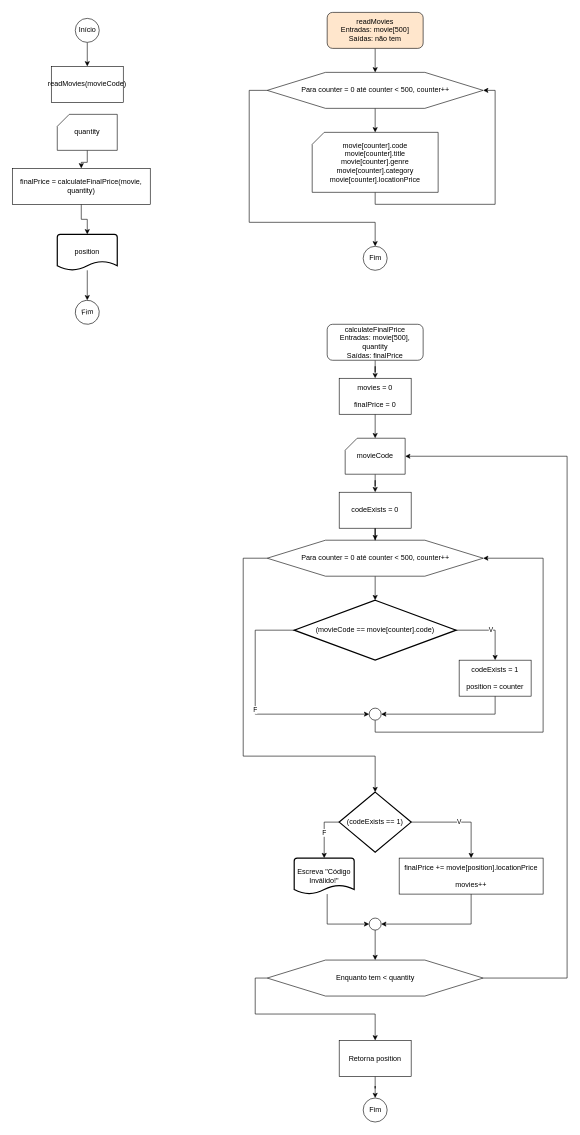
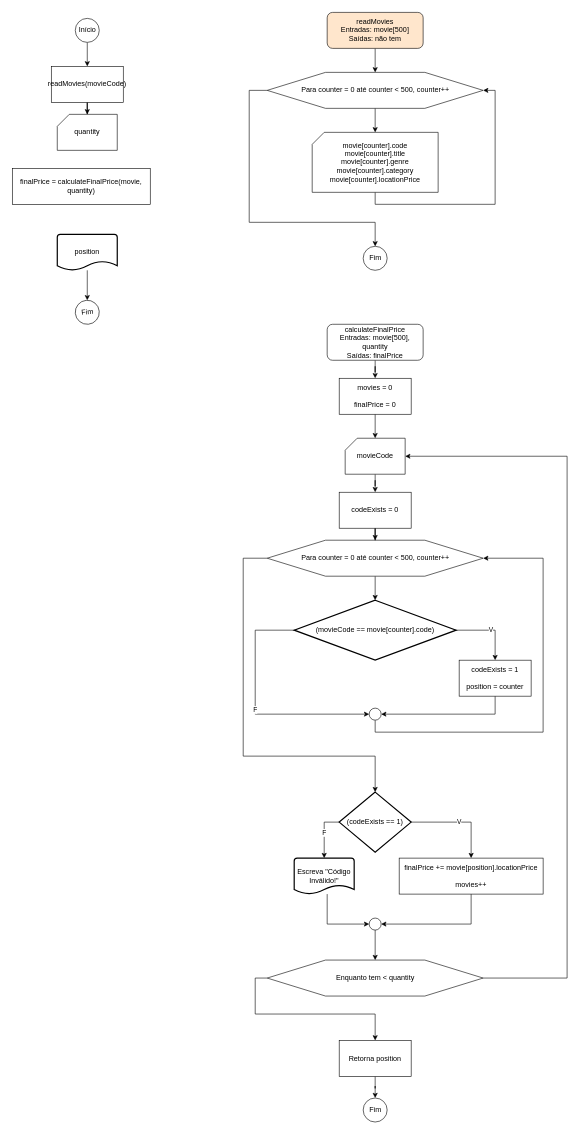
  <mxCell id="0" />
  <mxCell id="1" parent="0" />
  <mxCell id="2" value="" style="edgeStyle=orthogonalEdgeStyle;rounded=0;orthogonalLoop=1;jettySize=auto;html=1;" edge="1" parent="1" source="3" target="5"><mxGeometry relative="1" as="geometry" /></mxCell>
  <mxCell id="3" value="Início" style="verticalLabelPosition=middle;verticalAlign=middle;html=1;shape=mxgraph.flowchart.on-page_reference;labelPosition=center;align=center;" vertex="1" parent="1"><mxGeometry x="125" y="30" width="40" height="40" as="geometry" /></mxCell>
+ <mxCell id="4" value="" style="edgeStyle=orthogonalEdgeStyle;rounded=0;orthogonalLoop=1;jettySize=auto;html=1;" edge="1" parent="1" source="5" target="22"><mxGeometry relative="1" as="geometry" /></mxCell>
  <mxCell id="5" value="readMovies(movieCode)" style="rounded=0;whiteSpace=wrap;html=1;" vertex="1" parent="1"><mxGeometry x="85" y="110" width="120" height="60" as="geometry" /></mxCell>
- <mxCell id="6" value="" style="edgeStyle=orthogonalEdgeStyle;rounded=0;orthogonalLoop=1;jettySize=auto;html=1;" edge="1" parent="1" source="7" target="10"><mxGeometry relative="1" as="geometry" /></mxCell>
  <mxCell id="7" value="finalPrice = calculateFinalPrice(movie, quantity)" style="rounded=0;whiteSpace=wrap;html=1;" vertex="1" parent="1"><mxGeometry x="20" y="280" width="230" height="60" as="geometry" /></mxCell>
  <mxCell id="8" value="Fim" style="verticalLabelPosition=middle;verticalAlign=middle;html=1;shape=mxgraph.flowchart.on-page_reference;labelPosition=center;align=center;rotation=-5;" vertex="1" parent="1"><mxGeometry x="125" y="500" width="40" height="40" as="geometry" /></mxCell>
  <mxCell id="9" value="" style="edgeStyle=orthogonalEdgeStyle;rounded=0;orthogonalLoop=1;jettySize=auto;html=1;" edge="1" parent="1" source="10" target="8"><mxGeometry relative="1" as="geometry" /></mxCell>
  <mxCell id="10" value="position" style="strokeWidth=2;html=1;shape=mxgraph.flowchart.document2;whiteSpace=wrap;size=0.25;" vertex="1" parent="1"><mxGeometry x="95" y="390" width="100" height="60" as="geometry" /></mxCell>
  <mxCell id="11" value="" style="edgeStyle=orthogonalEdgeStyle;rounded=0;orthogonalLoop=1;jettySize=auto;html=1;" edge="1" parent="1" source="12" target="15"><mxGeometry relative="1" as="geometry" /></mxCell>
  <mxCell id="12" value="readMovies&lt;br&gt;Entradas: movie[500]&lt;br&gt;Saídas: não tem" style="rounded=1;whiteSpace=wrap;html=1;fillColor=#ffe6cc;" vertex="1" parent="1"><mxGeometry x="545" y="20" width="160" height="60" as="geometry" /></mxCell>
  <mxCell id="13" value="" style="edgeStyle=orthogonalEdgeStyle;rounded=0;orthogonalLoop=1;jettySize=auto;html=1;" edge="1" parent="1" source="15" target="17"><mxGeometry relative="1" as="geometry" /></mxCell>
  <mxCell id="14" style="edgeStyle=orthogonalEdgeStyle;rounded=0;orthogonalLoop=1;jettySize=auto;html=1;entryX=0.5;entryY=0;entryDx=0;entryDy=0;entryPerimeter=0;" edge="1" parent="1" source="15" target="18"><mxGeometry relative="1" as="geometry"><Array as="points"><mxPoint x="415" y="150" /><mxPoint x="415" y="370" /><mxPoint x="625" y="370" /></Array></mxGeometry></mxCell>
  <mxCell id="15" value="Para counter = 0 até counter &amp;lt; 500, counter++" style="verticalLabelPosition=middle;verticalAlign=middle;html=1;shape=hexagon;perimeter=hexagonPerimeter2;arcSize=6;size=0.27;labelPosition=center;align=center;" vertex="1" parent="1"><mxGeometry x="445" y="120" width="360" height="60" as="geometry" /></mxCell>
  <mxCell id="16" style="edgeStyle=orthogonalEdgeStyle;rounded=0;orthogonalLoop=1;jettySize=auto;html=1;entryX=1;entryY=0.5;entryDx=0;entryDy=0;" edge="1" parent="1" source="17" target="15"><mxGeometry relative="1" as="geometry"><Array as="points"><mxPoint x="625" y="340" /><mxPoint x="825" y="340" /><mxPoint x="825" y="150" /></Array></mxGeometry></mxCell>
  <mxCell id="17" value="movie[counter].code&lt;br&gt;movie[counter].title&lt;br&gt;movie[counter].genre&lt;br&gt;movie[counter].category&lt;br&gt;movie[counter].locationPrice" style="verticalLabelPosition=middle;verticalAlign=middle;html=1;shape=card;whiteSpace=wrap;size=20;arcSize=12;labelPosition=center;align=center;" vertex="1" parent="1"><mxGeometry x="520" y="220" width="210" height="100" as="geometry" /></mxCell>
  <mxCell id="18" value="Fim" style="verticalLabelPosition=middle;verticalAlign=middle;html=1;shape=mxgraph.flowchart.on-page_reference;labelPosition=center;align=center;" vertex="1" parent="1"><mxGeometry x="605" y="410" width="40" height="40" as="geometry" /></mxCell>
  <mxCell id="19" value="" style="edgeStyle=orthogonalEdgeStyle;rounded=0;orthogonalLoop=1;jettySize=auto;html=1;" edge="1" parent="1" source="20" target="29"><mxGeometry relative="1" as="geometry" /></mxCell>
  <mxCell id="20" value="calculateFinalPrice&lt;br&gt;Entradas: movie[500], quantity&lt;br&gt;Saídas: finalPrice" style="rounded=1;whiteSpace=wrap;html=1;" vertex="1" parent="1"><mxGeometry x="545" y="540" width="160" height="60" as="geometry" /></mxCell>
- <mxCell id="21" value="" style="edgeStyle=orthogonalEdgeStyle;rounded=0;orthogonalLoop=1;jettySize=auto;html=1;" edge="1" parent="1" source="22" target="7"><mxGeometry relative="1" as="geometry" /></mxCell>
  <mxCell id="22" value="quantity" style="verticalLabelPosition=middle;verticalAlign=middle;html=1;shape=card;whiteSpace=wrap;size=20;arcSize=12;labelPosition=center;align=center;" vertex="1" parent="1"><mxGeometry x="95" y="190" width="100" height="60" as="geometry" /></mxCell>
  <mxCell id="23" style="edgeStyle=orthogonalEdgeStyle;rounded=0;orthogonalLoop=1;jettySize=auto;html=1;entryX=1;entryY=0.5;entryDx=0;entryDy=0;entryPerimeter=0;" edge="1" parent="1" source="25" target="27"><mxGeometry relative="1" as="geometry"><Array as="points"><mxPoint x="945" y="1630" /><mxPoint x="945" y="760" /></Array></mxGeometry></mxCell>
  <mxCell id="24" style="edgeStyle=orthogonalEdgeStyle;rounded=0;orthogonalLoop=1;jettySize=auto;html=1;" edge="1" parent="1" source="25" target="52"><mxGeometry relative="1" as="geometry"><Array as="points"><mxPoint x="425" y="1630" /><mxPoint x="425" y="1690" /><mxPoint x="625" y="1690" /></Array></mxGeometry></mxCell>
  <mxCell id="25" value="Enquanto tem &amp;lt; quantity" style="verticalLabelPosition=middle;verticalAlign=middle;html=1;shape=hexagon;perimeter=hexagonPerimeter2;arcSize=6;size=0.27;labelPosition=center;align=center;" vertex="1" parent="1"><mxGeometry x="445" y="1600" width="360" height="60" as="geometry" /></mxCell>
  <mxCell id="26" value="" style="edgeStyle=orthogonalEdgeStyle;rounded=0;orthogonalLoop=1;jettySize=auto;html=1;" edge="1" parent="1" source="27" target="50"><mxGeometry relative="1" as="geometry" /></mxCell>
  <mxCell id="27" value="movieCode" style="verticalLabelPosition=middle;verticalAlign=middle;html=1;shape=card;whiteSpace=wrap;size=20;arcSize=12;labelPosition=center;align=center;" vertex="1" parent="1"><mxGeometry x="575" y="730" width="100" height="60" as="geometry" /></mxCell>
  <mxCell id="28" value="" style="edgeStyle=orthogonalEdgeStyle;rounded=0;orthogonalLoop=1;jettySize=auto;html=1;" edge="1" parent="1" source="29" target="27"><mxGeometry relative="1" as="geometry" /></mxCell>
  <mxCell id="29" value="movies = 0&lt;br&gt;&lt;br&gt;finalPrice = 0" style="rounded=0;whiteSpace=wrap;html=1;" vertex="1" parent="1"><mxGeometry x="565" y="630" width="120" height="60" as="geometry" /></mxCell>
  <mxCell id="30" value="V" style="edgeStyle=orthogonalEdgeStyle;rounded=0;orthogonalLoop=1;jettySize=auto;html=1;entryX=0.5;entryY=0;entryDx=0;entryDy=0;" edge="1" parent="1" source="32" target="37"><mxGeometry relative="1" as="geometry" /></mxCell>
  <mxCell id="31" value="F" style="edgeStyle=orthogonalEdgeStyle;rounded=0;orthogonalLoop=1;jettySize=auto;html=1;entryX=0;entryY=0.5;entryDx=0;entryDy=0;entryPerimeter=0;" edge="1" parent="1" source="32" target="39"><mxGeometry relative="1" as="geometry"><Array as="points"><mxPoint x="425" y="1050" /><mxPoint x="425" y="1190" /></Array></mxGeometry></mxCell>
  <mxCell id="32" value="(movieCode == movie[counter].code)" style="strokeWidth=2;html=1;shape=mxgraph.flowchart.decision;whiteSpace=wrap;" vertex="1" parent="1"><mxGeometry x="490" y="1000" width="270" height="100" as="geometry" /></mxCell>
  <mxCell id="33" value="" style="edgeStyle=orthogonalEdgeStyle;rounded=0;orthogonalLoop=1;jettySize=auto;html=1;" edge="1" parent="1" source="35" target="32"><mxGeometry relative="1" as="geometry" /></mxCell>
  <mxCell id="34" style="edgeStyle=orthogonalEdgeStyle;rounded=0;orthogonalLoop=1;jettySize=auto;html=1;entryX=0.5;entryY=0;entryDx=0;entryDy=0;entryPerimeter=0;" edge="1" parent="1" source="35" target="42"><mxGeometry relative="1" as="geometry"><Array as="points"><mxPoint x="405" y="930" /><mxPoint x="405" y="1260" /><mxPoint x="625" y="1260" /></Array></mxGeometry></mxCell>
  <mxCell id="35" value="Para counter = 0 até counter &amp;lt; 500, counter++" style="verticalLabelPosition=middle;verticalAlign=middle;html=1;shape=hexagon;perimeter=hexagonPerimeter2;arcSize=6;size=0.27;labelPosition=center;align=center;" vertex="1" parent="1"><mxGeometry x="445" y="900" width="360" height="60" as="geometry" /></mxCell>
  <mxCell id="36" style="edgeStyle=orthogonalEdgeStyle;rounded=0;orthogonalLoop=1;jettySize=auto;html=1;entryX=1;entryY=0.5;entryDx=0;entryDy=0;entryPerimeter=0;" edge="1" parent="1" source="37" target="39"><mxGeometry relative="1" as="geometry"><Array as="points"><mxPoint x="825" y="1190" /></Array></mxGeometry></mxCell>
  <mxCell id="37" value="codeExists = 1&lt;br&gt;&lt;br&gt;position = counter" style="rounded=0;whiteSpace=wrap;html=1;" vertex="1" parent="1"><mxGeometry x="765" y="1100" width="120" height="60" as="geometry" /></mxCell>
  <mxCell id="38" style="edgeStyle=orthogonalEdgeStyle;rounded=0;orthogonalLoop=1;jettySize=auto;html=1;entryX=1;entryY=0.5;entryDx=0;entryDy=0;" edge="1" parent="1" source="39" target="35"><mxGeometry relative="1" as="geometry"><Array as="points"><mxPoint x="625" y="1220" /><mxPoint x="905" y="1220" /><mxPoint x="905" y="930" /></Array></mxGeometry></mxCell>
  <mxCell id="39" value="" style="verticalLabelPosition=bottom;verticalAlign=top;html=1;shape=mxgraph.flowchart.on-page_reference;" vertex="1" parent="1"><mxGeometry x="615" y="1180" width="20" height="20" as="geometry" /></mxCell>
  <mxCell id="40" value="V" style="edgeStyle=orthogonalEdgeStyle;rounded=0;orthogonalLoop=1;jettySize=auto;html=1;" edge="1" parent="1" source="42" target="44"><mxGeometry relative="1" as="geometry"><Array as="points"><mxPoint x="785" y="1370" /></Array></mxGeometry></mxCell>
  <mxCell id="41" value="F" style="edgeStyle=orthogonalEdgeStyle;rounded=0;orthogonalLoop=1;jettySize=auto;html=1;entryX=0.5;entryY=0;entryDx=0;entryDy=0;entryPerimeter=0;" edge="1" parent="1" source="42" target="46"><mxGeometry relative="1" as="geometry"><Array as="points"><mxPoint x="540" y="1370" /></Array></mxGeometry></mxCell>
  <mxCell id="42" value="(codeExists == 1)" style="strokeWidth=2;html=1;shape=mxgraph.flowchart.decision;whiteSpace=wrap;" vertex="1" parent="1"><mxGeometry x="565" y="1320" width="120" height="100" as="geometry" /></mxCell>
  <mxCell id="43" style="edgeStyle=orthogonalEdgeStyle;rounded=0;orthogonalLoop=1;jettySize=auto;html=1;entryX=1;entryY=0.5;entryDx=0;entryDy=0;entryPerimeter=0;" edge="1" parent="1" source="44" target="48"><mxGeometry relative="1" as="geometry"><Array as="points"><mxPoint x="785" y="1540" /></Array></mxGeometry></mxCell>
  <mxCell id="44" value="finalPrice += movie[position].locationPrice&lt;br&gt;&lt;br&gt;movies++" style="rounded=0;whiteSpace=wrap;html=1;" vertex="1" parent="1"><mxGeometry x="665" y="1430" width="240" height="60" as="geometry" /></mxCell>
  <mxCell id="45" style="edgeStyle=orthogonalEdgeStyle;rounded=0;orthogonalLoop=1;jettySize=auto;html=1;entryX=0;entryY=0.5;entryDx=0;entryDy=0;entryPerimeter=0;" edge="1" parent="1" source="46" target="48"><mxGeometry relative="1" as="geometry"><Array as="points"><mxPoint x="545" y="1540" /></Array></mxGeometry></mxCell>
  <mxCell id="46" value="Escreva &quot;Código Inválido!&quot;" style="strokeWidth=2;html=1;shape=mxgraph.flowchart.document2;whiteSpace=wrap;size=0.25;" vertex="1" parent="1"><mxGeometry x="490" y="1430" width="100" height="60" as="geometry" /></mxCell>
  <mxCell id="47" value="" style="edgeStyle=orthogonalEdgeStyle;rounded=0;orthogonalLoop=1;jettySize=auto;html=1;" edge="1" parent="1" source="48" target="25"><mxGeometry relative="1" as="geometry" /></mxCell>
  <mxCell id="48" value="" style="verticalLabelPosition=bottom;verticalAlign=top;html=1;shape=mxgraph.flowchart.on-page_reference;" vertex="1" parent="1"><mxGeometry x="615" y="1530" width="20" height="20" as="geometry" /></mxCell>
  <mxCell id="49" value="" style="edgeStyle=orthogonalEdgeStyle;rounded=0;orthogonalLoop=1;jettySize=auto;html=1;" edge="1" parent="1" source="50" target="35"><mxGeometry relative="1" as="geometry" /></mxCell>
  <mxCell id="50" value="codeExists = 0" style="rounded=0;whiteSpace=wrap;html=1;" vertex="1" parent="1"><mxGeometry x="565" y="820" width="120" height="60" as="geometry" /></mxCell>
  <mxCell id="51" value="" style="edgeStyle=orthogonalEdgeStyle;rounded=0;orthogonalLoop=1;jettySize=auto;html=1;" edge="1" parent="1" source="52" target="53"><mxGeometry relative="1" as="geometry" /></mxCell>
  <mxCell id="52" value="Retorna position" style="rounded=0;whiteSpace=wrap;html=1;" vertex="1" parent="1"><mxGeometry x="565" y="1734" width="120" height="60" as="geometry" /></mxCell>
  <mxCell id="53" value="Fim" style="verticalLabelPosition=middle;verticalAlign=middle;html=1;shape=mxgraph.flowchart.on-page_reference;labelPosition=center;align=center;" vertex="1" parent="1"><mxGeometry x="605" y="1830" width="40" height="40" as="geometry" /></mxCell>
